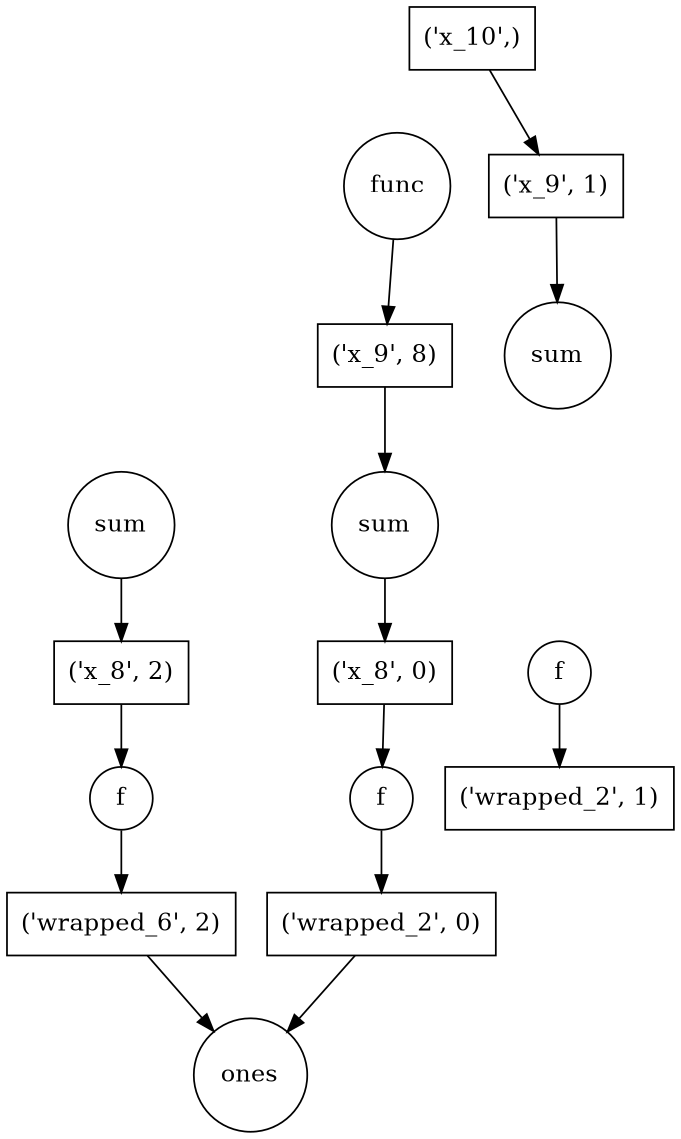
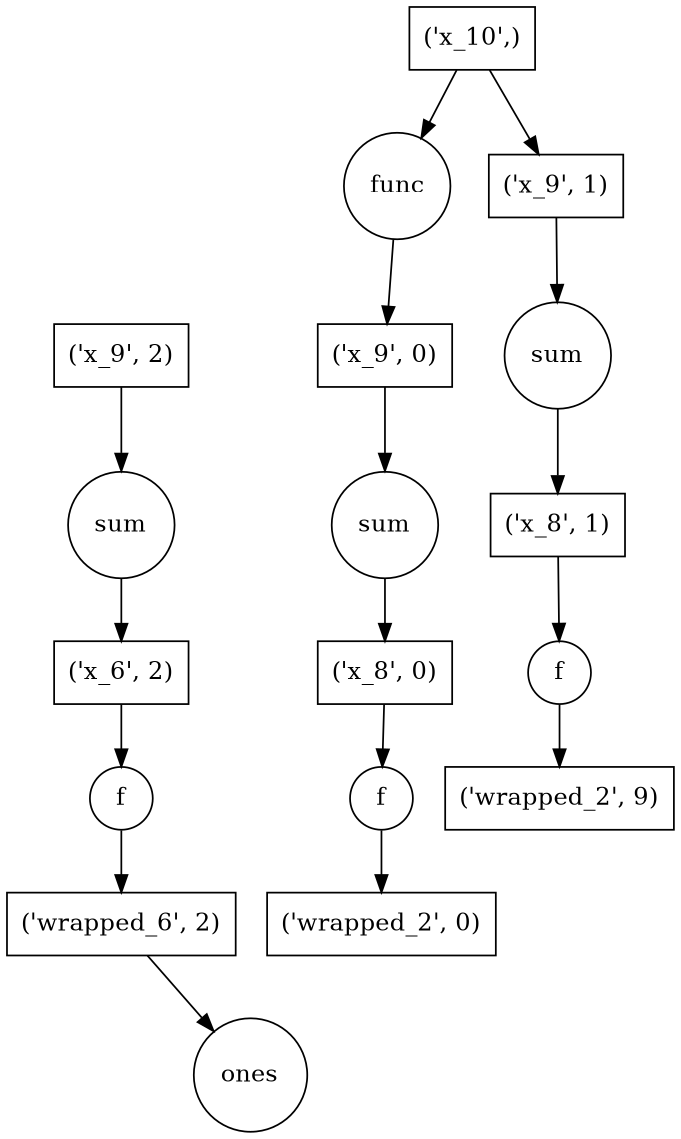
  strict digraph {
    node [shape=box]
    n1 [label=ones shape=circle]
-   n2 [label="('x_8', 2)"]
+   n2 [label="('x_6', 2)"]
    n3 [label=f shape=circle]
    n4 [label="('wrapped_6', 2)"]
+   n5 [label="('x_8', 1)"]
    n6 [label=f shape=circle]
-   n7 [label="('wrapped_2', 1)"]
+   n7 [label="('wrapped_2', 9)"]
    n8 [label=f shape=circle]
    n9 [label="('wrapped_2', 0)"]
    n10 [label="('x_8', 0)"]
-   n11 [label="('x_9', 8)"]
+   n11 [label="('x_9', 0)"]
    n12 [label=sum shape=circle]
    n13 [label=func shape=circle]
    "('x_10',)"
    n15 [label="('x_9', 1)"]
    n16 [label=sum shape=circle]
    n17 [label=sum shape=circle]
+   n18 [label="('x_9', 2)"]
    n2 -> n3
    n3 -> n4
    n4 -> n1
+   n5 -> n6
    n6 -> n7
    n8 -> n9
-   n9 -> n1
    n10 -> n8
    n11 -> n12
    n12 -> n10
    n13 -> n11
+   "('x_10',)" -> n13
    "('x_10',)" -> n15
    n15 -> n17
    n16 -> n2
+   n17 -> n5
+   n18 -> n16
  }
